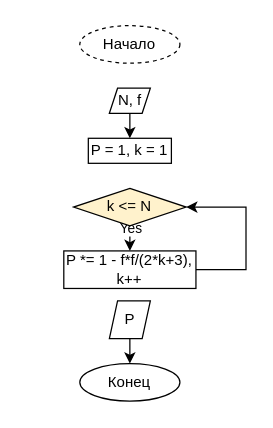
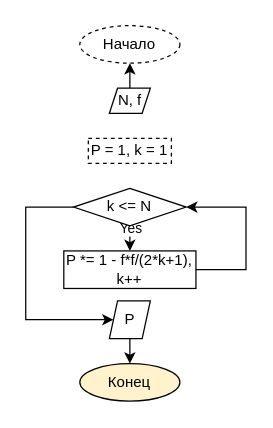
  <mxCell id="0" />
  <mxCell id="1" parent="0" />
  <mxCell id="2" value="Начало" style="ellipse;whiteSpace=wrap;html=1;dashed=1;" vertex="1" parent="1"><mxGeometry x="63.19" y="20" width="80" height="30" as="geometry" /></mxCell>
- <mxCell id="3" style="edgeStyle=orthogonalEdgeStyle;rounded=0;orthogonalLoop=1;jettySize=auto;html=1;entryX=0.5;entryY=0;entryDx=0;entryDy=0;" edge="1" parent="1" source="4" target="10"><mxGeometry relative="1" as="geometry" /></mxCell>
+ <mxCell id="3" style="edgeStyle=orthogonalEdgeStyle;rounded=0;orthogonalLoop=1;jettySize=auto;html=1;" edge="1" parent="1" source="4" target="2"><mxGeometry relative="1" as="geometry" /></mxCell>
  <mxCell id="4" value="N, f" style="shape=parallelogram;perimeter=parallelogramPerimeter;whiteSpace=wrap;html=1;fontFamily=Helvetica;fontSize=12;fontColor=#000000;align=center;strokeColor=#000000;fillColor=#ffffff;" vertex="1" parent="1"><mxGeometry x="86.82" y="70" width="32.75" height="20" as="geometry" /></mxCell>
- <mxCell id="5" value="Конец" style="ellipse;whiteSpace=wrap;html=1;" vertex="1" parent="1"><mxGeometry x="63.2" y="290" width="80" height="30" as="geometry" /></mxCell>
+ <mxCell id="5" value="Конец" style="ellipse;whiteSpace=wrap;html=1;fillColor=#fff2cc;" vertex="1" parent="1"><mxGeometry x="63.2" y="290" width="80" height="30" as="geometry" /></mxCell>
  <mxCell id="6" style="edgeStyle=orthogonalEdgeStyle;rounded=0;orthogonalLoop=1;jettySize=auto;html=1;entryX=0.5;entryY=0;entryDx=0;entryDy=0;" edge="1" parent="1" source="9" target="12"><mxGeometry relative="1" as="geometry" /></mxCell>
  <mxCell id="7" value="Yes" style="edgeLabel;html=1;align=center;verticalAlign=middle;resizable=0;points=[];" vertex="1" connectable="0" parent="6"><mxGeometry x="-0.744" relative="1" as="geometry"><mxPoint x="-0.02" y="-1" as="offset" /></mxGeometry></mxCell>
- <mxCell id="9" value="k &amp;lt;= N" style="rhombus;whiteSpace=wrap;html=1;fillColor=#fff2cc;" vertex="1" parent="1"><mxGeometry x="58.19" y="150" width="90" height="30" as="geometry" /></mxCell>
- <mxCell id="10" value="P = 1, k = 1" style="rounded=0;whiteSpace=wrap;html=1;fontFamily=Helvetica;fontSize=12;fontColor=#000000;align=center;strokeColor=#000000;fillColor=#ffffff;" vertex="1" parent="1"><mxGeometry x="70" y="110" width="66.38" height="20" as="geometry" /></mxCell>
+ <mxCell id="8" style="edgeStyle=orthogonalEdgeStyle;rounded=0;orthogonalLoop=1;jettySize=auto;html=1;entryX=0;entryY=0.5;entryDx=0;entryDy=0;" edge="1" parent="1" source="9" target="14"><mxGeometry relative="1" as="geometry"><Array as="points"><mxPoint x="20" y="165" /><mxPoint x="20" y="255" /></Array></mxGeometry></mxCell>
+ <mxCell id="9" value="k &amp;lt;= N" style="rhombus;whiteSpace=wrap;html=1;" vertex="1" parent="1"><mxGeometry x="58.19" y="150" width="90" height="30" as="geometry" /></mxCell>
+ <mxCell id="10" value="P = 1, k = 1" style="rounded=0;whiteSpace=wrap;html=1;fontFamily=Helvetica;fontSize=12;fontColor=#000000;align=center;strokeColor=#000000;fillColor=#ffffff;dashed=1;" vertex="1" parent="1"><mxGeometry x="70" y="110" width="66.38" height="20" as="geometry" /></mxCell>
  <mxCell id="11" style="edgeStyle=orthogonalEdgeStyle;rounded=0;orthogonalLoop=1;jettySize=auto;html=1;entryX=1;entryY=0.5;entryDx=0;entryDy=0;" edge="1" parent="1" source="12" target="9"><mxGeometry relative="1" as="geometry"><Array as="points"><mxPoint x="196" y="215" /><mxPoint x="196" y="165" /></Array></mxGeometry></mxCell>
- <mxCell id="12" value="P *= 1 - f*f/(2*k+3),&lt;br&gt;k++" style="rounded=0;whiteSpace=wrap;html=1;fontFamily=Helvetica;fontSize=12;fontColor=#000000;align=center;strokeColor=#000000;fillColor=#ffffff;" vertex="1" parent="1"><mxGeometry x="50.41" y="200" width="105.59" height="30" as="geometry" /></mxCell>
+ <mxCell id="12" value="P *= 1 - f*f/(2*k+1),&lt;br&gt;k++" style="rounded=0;whiteSpace=wrap;html=1;fontFamily=Helvetica;fontSize=12;fontColor=#000000;align=center;strokeColor=#000000;fillColor=#ffffff;" vertex="1" parent="1"><mxGeometry x="50.41" y="200" width="105.59" height="30" as="geometry" /></mxCell>
  <mxCell id="13" style="edgeStyle=orthogonalEdgeStyle;rounded=0;orthogonalLoop=1;jettySize=auto;html=1;entryX=0.5;entryY=0;entryDx=0;entryDy=0;" edge="1" parent="1" source="14"><mxGeometry relative="1" as="geometry"><mxPoint x="103.19" y="290" as="targetPoint" /></mxGeometry></mxCell>
  <mxCell id="14" value="P" style="shape=parallelogram;perimeter=parallelogramPerimeter;whiteSpace=wrap;html=1;fontFamily=Helvetica;fontSize=12;fontColor=#000000;align=center;strokeColor=#000000;fillColor=#ffffff;" vertex="1" parent="1"><mxGeometry x="86.82" y="240" width="32.75" height="30" as="geometry" /></mxCell>
